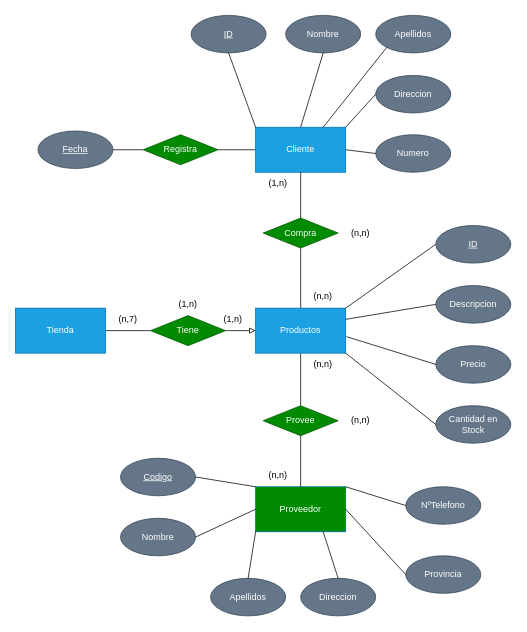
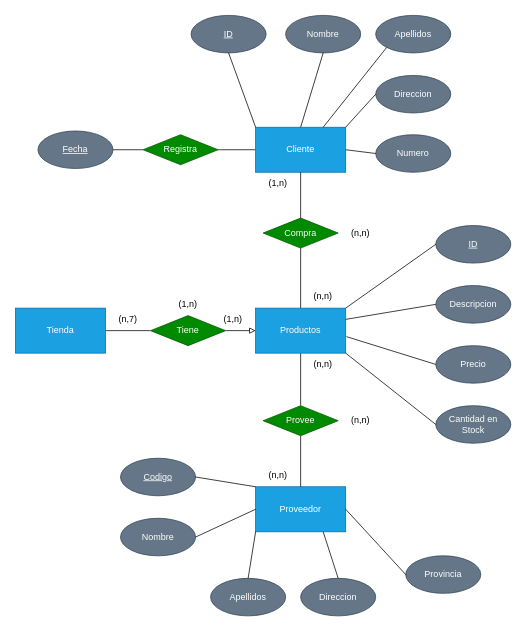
  <mxCell id="0" />
  <mxCell id="1" parent="0" />
  <mxCell id="2" value="" style="edgeStyle=orthogonalEdgeStyle;rounded=0;orthogonalLoop=1;jettySize=auto;html=1;endArrow=none;endFill=0;" parent="1" source="3" target="13" edge="1"><mxGeometry relative="1" as="geometry" /></mxCell>
  <mxCell id="3" value="Tienda" style="rounded=0;whiteSpace=wrap;html=1;fillColor=#1ba1e2;fontColor=#ffffff;strokeColor=#006EAF;" parent="1" vertex="1"><mxGeometry x="20" y="410" width="120" height="60" as="geometry" /></mxCell>
  <mxCell id="4" value="" style="edgeStyle=orthogonalEdgeStyle;rounded=0;orthogonalLoop=1;jettySize=auto;html=1;endArrow=none;endFill=0;" parent="1" source="5" target="11" edge="1"><mxGeometry relative="1" as="geometry" /></mxCell>
  <mxCell id="5" value="Cliente" style="rounded=0;whiteSpace=wrap;html=1;fillColor=#1ba1e2;fontColor=#ffffff;strokeColor=#006EAF;" parent="1" vertex="1"><mxGeometry x="340" y="169" width="120" height="60" as="geometry" /></mxCell>
  <mxCell id="6" value="" style="edgeStyle=orthogonalEdgeStyle;rounded=0;orthogonalLoop=1;jettySize=auto;html=1;endArrow=none;endFill=0;" parent="1" source="8" target="17" edge="1"><mxGeometry relative="1" as="geometry" /></mxCell>
  <mxCell id="7" value="" style="edgeStyle=orthogonalEdgeStyle;rounded=0;orthogonalLoop=1;jettySize=auto;html=1;endArrow=none;endFill=0;" parent="1" source="8" target="15" edge="1"><mxGeometry relative="1" as="geometry" /></mxCell>
  <mxCell id="8" value="Productos" style="rounded=0;whiteSpace=wrap;html=1;fillColor=#1ba1e2;fontColor=#ffffff;strokeColor=#006EAF;" parent="1" vertex="1"><mxGeometry x="340" y="410" width="120" height="60" as="geometry" /></mxCell>
- <mxCell id="9" value="Proveedor" style="rounded=0;whiteSpace=wrap;html=1;fillColor=#008a00;fontColor=#ffffff;strokeColor=#006EAF;" parent="1" vertex="1"><mxGeometry x="340" y="648" width="120" height="60" as="geometry" /></mxCell>
+ <mxCell id="9" value="Proveedor" style="rounded=0;whiteSpace=wrap;html=1;fillColor=#1ba1e2;fontColor=#ffffff;strokeColor=#006EAF;" parent="1" vertex="1"><mxGeometry x="340" y="648" width="120" height="60" as="geometry" /></mxCell>
  <mxCell id="10" value="" style="edgeStyle=orthogonalEdgeStyle;rounded=0;orthogonalLoop=1;jettySize=auto;html=1;endArrow=none;endFill=0;" parent="1" source="11" target="18" edge="1"><mxGeometry relative="1" as="geometry" /></mxCell>
  <mxCell id="11" value="Registra" style="rhombus;whiteSpace=wrap;html=1;fillColor=#008a00;fontColor=#ffffff;strokeColor=#005700;" parent="1" vertex="1"><mxGeometry x="190" y="179" width="100" height="40" as="geometry" /></mxCell>
  <mxCell id="12" value="" style="edgeStyle=orthogonalEdgeStyle;rounded=0;orthogonalLoop=1;jettySize=auto;html=1;endArrow=block;endFill=0;" parent="1" source="13" target="8" edge="1"><mxGeometry relative="1" as="geometry" /></mxCell>
  <mxCell id="13" value="Tiene" style="rhombus;whiteSpace=wrap;html=1;fillColor=#008a00;fontColor=#ffffff;strokeColor=#005700;" parent="1" vertex="1"><mxGeometry x="200" y="420" width="100" height="40" as="geometry" /></mxCell>
  <mxCell id="14" value="" style="edgeStyle=orthogonalEdgeStyle;rounded=0;orthogonalLoop=1;jettySize=auto;html=1;endArrow=none;endFill=0;" parent="1" source="15" target="5" edge="1"><mxGeometry relative="1" as="geometry" /></mxCell>
  <mxCell id="15" value="Compra" style="rhombus;whiteSpace=wrap;html=1;fillColor=#008a00;fontColor=#ffffff;strokeColor=#005700;" parent="1" vertex="1"><mxGeometry x="350" y="290" width="100" height="40" as="geometry" /></mxCell>
  <mxCell id="16" value="" style="edgeStyle=orthogonalEdgeStyle;rounded=0;orthogonalLoop=1;jettySize=auto;html=1;endArrow=none;endFill=0;" parent="1" source="17" target="9" edge="1"><mxGeometry relative="1" as="geometry" /></mxCell>
  <mxCell id="17" value="Provee" style="rhombus;whiteSpace=wrap;html=1;fillColor=#008a00;fontColor=#ffffff;strokeColor=#005700;" parent="1" vertex="1"><mxGeometry x="350" y="540" width="100" height="40" as="geometry" /></mxCell>
  <mxCell id="18" value="&lt;u&gt;Fecha&lt;/u&gt;" style="ellipse;whiteSpace=wrap;html=1;fillColor=#647687;fontColor=#ffffff;strokeColor=#314354;" parent="1" vertex="1"><mxGeometry x="50" y="174" width="100" height="50" as="geometry" /></mxCell>
  <mxCell id="19" value="&lt;u&gt;ID&lt;/u&gt;" style="ellipse;whiteSpace=wrap;html=1;fillColor=#647687;fontColor=#ffffff;strokeColor=#314354;" parent="1" vertex="1"><mxGeometry x="580" y="300" width="100" height="50" as="geometry" /></mxCell>
  <mxCell id="20" value="Cantidad en Stock" style="ellipse;whiteSpace=wrap;html=1;fillColor=#647687;fontColor=#ffffff;strokeColor=#314354;" parent="1" vertex="1"><mxGeometry x="580" y="540" width="100" height="50" as="geometry" /></mxCell>
  <mxCell id="21" value="Precio" style="ellipse;whiteSpace=wrap;html=1;fillColor=#647687;fontColor=#ffffff;strokeColor=#314354;" parent="1" vertex="1"><mxGeometry x="580" y="460" width="100" height="50" as="geometry" /></mxCell>
  <mxCell id="22" value="Descripcion" style="ellipse;whiteSpace=wrap;html=1;fillColor=#647687;fontColor=#ffffff;strokeColor=#314354;" parent="1" vertex="1"><mxGeometry x="580" y="380" width="100" height="50" as="geometry" /></mxCell>
  <mxCell id="23" value="" style="endArrow=none;html=1;rounded=0;entryX=0;entryY=0.5;entryDx=0;entryDy=0;exitX=1.008;exitY=0.633;exitDx=0;exitDy=0;exitPerimeter=0;" parent="1" source="8" target="21" edge="1"><mxGeometry width="50" height="50" relative="1" as="geometry"><mxPoint x="490" y="590" as="sourcePoint" /><mxPoint x="540" y="540" as="targetPoint" /></mxGeometry></mxCell>
  <mxCell id="24" value="" style="endArrow=none;html=1;rounded=0;entryX=0;entryY=0.5;entryDx=0;entryDy=0;exitX=1;exitY=0.25;exitDx=0;exitDy=0;" parent="1" source="8" target="22" edge="1"><mxGeometry width="50" height="50" relative="1" as="geometry"><mxPoint x="490" y="590" as="sourcePoint" /><mxPoint x="540" y="540" as="targetPoint" /></mxGeometry></mxCell>
  <mxCell id="25" value="" style="endArrow=none;html=1;rounded=0;entryX=0;entryY=0.5;entryDx=0;entryDy=0;exitX=1;exitY=0;exitDx=0;exitDy=0;" parent="1" source="8" target="19" edge="1"><mxGeometry width="50" height="50" relative="1" as="geometry"><mxPoint x="490" y="590" as="sourcePoint" /><mxPoint x="540" y="540" as="targetPoint" /></mxGeometry></mxCell>
  <mxCell id="26" value="" style="endArrow=none;html=1;rounded=0;entryX=0;entryY=0.5;entryDx=0;entryDy=0;exitX=1;exitY=1;exitDx=0;exitDy=0;" parent="1" source="8" target="20" edge="1"><mxGeometry width="50" height="50" relative="1" as="geometry"><mxPoint x="490" y="590" as="sourcePoint" /><mxPoint x="540" y="540" as="targetPoint" /></mxGeometry></mxCell>
  <mxCell id="27" value="&lt;u&gt;ID&lt;/u&gt;" style="ellipse;whiteSpace=wrap;html=1;fillColor=#647687;fontColor=#ffffff;strokeColor=#314354;" parent="1" vertex="1"><mxGeometry x="254" width="100" height="50" as="geometry" y="20" /></mxCell>
  <mxCell id="28" value="Nombre" style="ellipse;whiteSpace=wrap;html=1;fillColor=#647687;fontColor=#ffffff;strokeColor=#314354;" parent="1" vertex="1"><mxGeometry x="380" width="100" height="50" as="geometry" y="20" /></mxCell>
  <mxCell id="29" value="Numero" style="ellipse;whiteSpace=wrap;html=1;fillColor=#647687;fontColor=#ffffff;strokeColor=#314354;" parent="1" vertex="1"><mxGeometry x="500" y="179" width="100" height="50" as="geometry" /></mxCell>
  <mxCell id="30" value="Direccion" style="ellipse;whiteSpace=wrap;html=1;fillColor=#647687;fontColor=#ffffff;strokeColor=#314354;" parent="1" vertex="1"><mxGeometry x="500" y="100" width="100" height="50" as="geometry" /></mxCell>
  <mxCell id="31" value="Apellidos" style="ellipse;whiteSpace=wrap;html=1;fillColor=#647687;fontColor=#ffffff;strokeColor=#314354;" parent="1" vertex="1"><mxGeometry x="500" width="100" height="50" as="geometry" y="20" /></mxCell>
  <mxCell id="32" value="" style="endArrow=none;html=1;rounded=0;entryX=0;entryY=0.5;entryDx=0;entryDy=0;exitX=1;exitY=0.5;exitDx=0;exitDy=0;" parent="1" source="5" target="29" edge="1"><mxGeometry width="50" height="50" relative="1" as="geometry"><mxPoint x="490" y="390" as="sourcePoint" /><mxPoint x="540" y="340" as="targetPoint" /></mxGeometry></mxCell>
  <mxCell id="33" value="" style="endArrow=none;html=1;rounded=0;entryX=0;entryY=0.5;entryDx=0;entryDy=0;exitX=1;exitY=0;exitDx=0;exitDy=0;" parent="1" source="5" target="30" edge="1"><mxGeometry width="50" height="50" relative="1" as="geometry"><mxPoint x="490" y="390" as="sourcePoint" /><mxPoint x="540" y="340" as="targetPoint" /></mxGeometry></mxCell>
  <mxCell id="34" value="" style="endArrow=none;html=1;rounded=0;entryX=0;entryY=1;entryDx=0;entryDy=0;exitX=0.75;exitY=0;exitDx=0;exitDy=0;" parent="1" source="5" target="31" edge="1"><mxGeometry width="50" height="50" relative="1" as="geometry"><mxPoint x="490" y="390" as="sourcePoint" /><mxPoint x="540" y="340" as="targetPoint" /></mxGeometry></mxCell>
  <mxCell id="35" value="" style="endArrow=none;html=1;rounded=0;entryX=0.5;entryY=1;entryDx=0;entryDy=0;exitX=0.5;exitY=0;exitDx=0;exitDy=0;" parent="1" source="5" target="28" edge="1"><mxGeometry width="50" height="50" relative="1" as="geometry"><mxPoint x="490" y="390" as="sourcePoint" /><mxPoint x="540" y="340" as="targetPoint" /></mxGeometry></mxCell>
  <mxCell id="36" value="" style="endArrow=none;html=1;rounded=0;entryX=0.5;entryY=1;entryDx=0;entryDy=0;exitX=0;exitY=0;exitDx=0;exitDy=0;" parent="1" source="5" target="27" edge="1"><mxGeometry width="50" height="50" relative="1" as="geometry"><mxPoint x="490" y="390" as="sourcePoint" /><mxPoint x="540" y="340" as="targetPoint" /></mxGeometry></mxCell>
  <mxCell id="37" value="&lt;u&gt;Codigo&lt;/u&gt;" style="ellipse;whiteSpace=wrap;html=1;fillColor=#647687;fontColor=#ffffff;strokeColor=#314354;" parent="1" vertex="1"><mxGeometry x="160" y="610" width="100" height="50" as="geometry" /></mxCell>
  <mxCell id="38" value="Nombre" style="ellipse;whiteSpace=wrap;html=1;fillColor=#647687;fontColor=#ffffff;strokeColor=#314354;" parent="1" vertex="1"><mxGeometry x="160" y="690" width="100" height="50" as="geometry" /></mxCell>
  <mxCell id="39" value="Apellidos" style="ellipse;whiteSpace=wrap;html=1;fillColor=#647687;fontColor=#ffffff;strokeColor=#314354;" parent="1" vertex="1"><mxGeometry x="280" y="770" width="100" height="50" as="geometry" /></mxCell>
  <mxCell id="40" value="Direccion" style="ellipse;whiteSpace=wrap;html=1;fillColor=#647687;fontColor=#ffffff;strokeColor=#314354;" parent="1" vertex="1"><mxGeometry x="400" y="770" width="100" height="50" as="geometry" /></mxCell>
  <mxCell id="41" value="Provincia" style="ellipse;whiteSpace=wrap;html=1;fillColor=#647687;fontColor=#ffffff;strokeColor=#314354;" parent="1" vertex="1"><mxGeometry x="540" y="740" width="100" height="50" as="geometry" /></mxCell>
- <mxCell id="42" value="NºTelefono" style="ellipse;whiteSpace=wrap;html=1;fillColor=#647687;fontColor=#ffffff;strokeColor=#314354;" parent="1" vertex="1"><mxGeometry x="540" y="648" width="100" height="50" as="geometry" /></mxCell>
- <mxCell id="43" value="" style="endArrow=none;html=1;rounded=0;exitX=0;exitY=0.5;exitDx=0;exitDy=0;entryX=1;entryY=0;entryDx=0;entryDy=0;" parent="1" source="42" target="9" edge="1"><mxGeometry width="50" height="50" relative="1" as="geometry"><mxPoint x="490" y="700" as="sourcePoint" /><mxPoint x="540" y="650" as="targetPoint" /></mxGeometry></mxCell>
  <mxCell id="44" value="" style="endArrow=none;html=1;rounded=0;exitX=0;exitY=0.5;exitDx=0;exitDy=0;entryX=1;entryY=0.5;entryDx=0;entryDy=0;" parent="1" source="41" target="9" edge="1"><mxGeometry width="50" height="50" relative="1" as="geometry"><mxPoint x="490" y="700" as="sourcePoint" /><mxPoint x="540" y="650" as="targetPoint" /></mxGeometry></mxCell>
  <mxCell id="45" value="" style="endArrow=none;html=1;rounded=0;exitX=0.5;exitY=0;exitDx=0;exitDy=0;entryX=0.75;entryY=1;entryDx=0;entryDy=0;" parent="1" source="40" target="9" edge="1"><mxGeometry width="50" height="50" relative="1" as="geometry"><mxPoint x="490" y="700" as="sourcePoint" /><mxPoint x="540" y="650" as="targetPoint" /></mxGeometry></mxCell>
  <mxCell id="46" value="" style="endArrow=none;html=1;rounded=0;exitX=0.5;exitY=0;exitDx=0;exitDy=0;entryX=0;entryY=1;entryDx=0;entryDy=0;" parent="1" source="39" target="9" edge="1"><mxGeometry width="50" height="50" relative="1" as="geometry"><mxPoint x="490" y="700" as="sourcePoint" /><mxPoint x="540" y="650" as="targetPoint" /></mxGeometry></mxCell>
  <mxCell id="47" value="" style="endArrow=none;html=1;rounded=0;exitX=1;exitY=0.5;exitDx=0;exitDy=0;entryX=0;entryY=0.5;entryDx=0;entryDy=0;" parent="1" source="38" target="9" edge="1"><mxGeometry width="50" height="50" relative="1" as="geometry"><mxPoint x="490" y="700" as="sourcePoint" /><mxPoint x="540" y="650" as="targetPoint" /></mxGeometry></mxCell>
  <mxCell id="48" value="" style="endArrow=none;html=1;rounded=0;exitX=1;exitY=0.5;exitDx=0;exitDy=0;entryX=0;entryY=0;entryDx=0;entryDy=0;" parent="1" source="37" target="9" edge="1"><mxGeometry width="50" height="50" relative="1" as="geometry"><mxPoint x="490" y="700" as="sourcePoint" /><mxPoint x="540" y="650" as="targetPoint" /></mxGeometry></mxCell>
  <mxCell id="49" value="(1,n)" style="text;html=1;align=center;verticalAlign=middle;whiteSpace=wrap;rounded=0;" vertex="1" parent="1"><mxGeometry x="280" y="410" width="60" height="30" as="geometry" /></mxCell>
  <mxCell id="50" value="(n,7)" style="text;html=1;align=center;verticalAlign=middle;whiteSpace=wrap;rounded=0;" vertex="1" parent="1"><mxGeometry x="140" y="410" width="60" height="30" as="geometry" /></mxCell>
  <mxCell id="51" value="(1,n)" style="text;html=1;align=center;verticalAlign=middle;whiteSpace=wrap;rounded=0;" vertex="1" parent="1"><mxGeometry x="220" y="390" width="60" height="30" as="geometry" /></mxCell>
  <mxCell id="52" value="(n,n)" style="text;html=1;align=center;verticalAlign=middle;whiteSpace=wrap;rounded=0;" vertex="1" parent="1"><mxGeometry x="400" y="380" width="60" height="30" as="geometry" /></mxCell>
  <mxCell id="53" value="(1,n)" style="text;html=1;align=center;verticalAlign=middle;whiteSpace=wrap;rounded=0;" vertex="1" parent="1"><mxGeometry x="340" y="229" width="60" height="30" as="geometry" /></mxCell>
  <mxCell id="54" value="(n,n)" style="text;html=1;align=center;verticalAlign=middle;whiteSpace=wrap;rounded=0;" vertex="1" parent="1"><mxGeometry x="450" y="295" width="60" height="30" as="geometry" /></mxCell>
  <mxCell id="55" value="(n,n)" style="text;html=1;align=center;verticalAlign=middle;whiteSpace=wrap;rounded=0;" vertex="1" parent="1"><mxGeometry x="400" y="470" width="60" height="30" as="geometry" /></mxCell>
  <mxCell id="56" value="(n,n)" style="text;html=1;align=center;verticalAlign=middle;whiteSpace=wrap;rounded=0;" vertex="1" parent="1"><mxGeometry x="340" y="618" width="60" height="30" as="geometry" /></mxCell>
  <mxCell id="57" value="(n,n)" style="text;html=1;align=center;verticalAlign=middle;whiteSpace=wrap;rounded=0;" vertex="1" parent="1"><mxGeometry x="450" y="545" width="60" height="30" as="geometry" /></mxCell>
